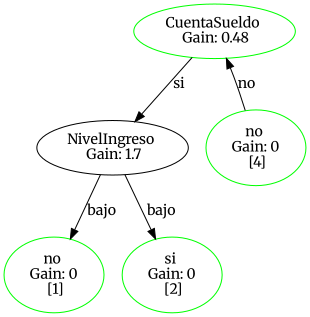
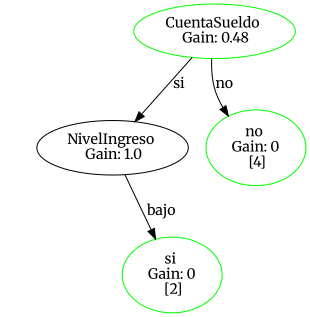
  digraph {
    fontname=Merriweather
    node [color=green fontname=Merriweather]
    edge [fontname=Merriweather splines=line]
    n1 [label="CuentaSueldo \n Gain: 0.48"]
-   n2 [label="NivelIngreso \n Gain: 1.7" color=""]
+   n2 [label="NivelIngreso \n Gain: 1.0" color=""]
    n3 [label="no \n Gain: 0 \n [4]"]
-   n4 [label="no \n Gain: 0 \n [1]"]
    n5 [label="si \n Gain: 0 \n [2]"]
    n1 -> n2 [label=si]
-   n3 -> n1 [label=no]
-   n2 -> n4 [label=bajo]
+   n1 -> n3 [label=no]
    n2 -> n5 [label=bajo]
  }
